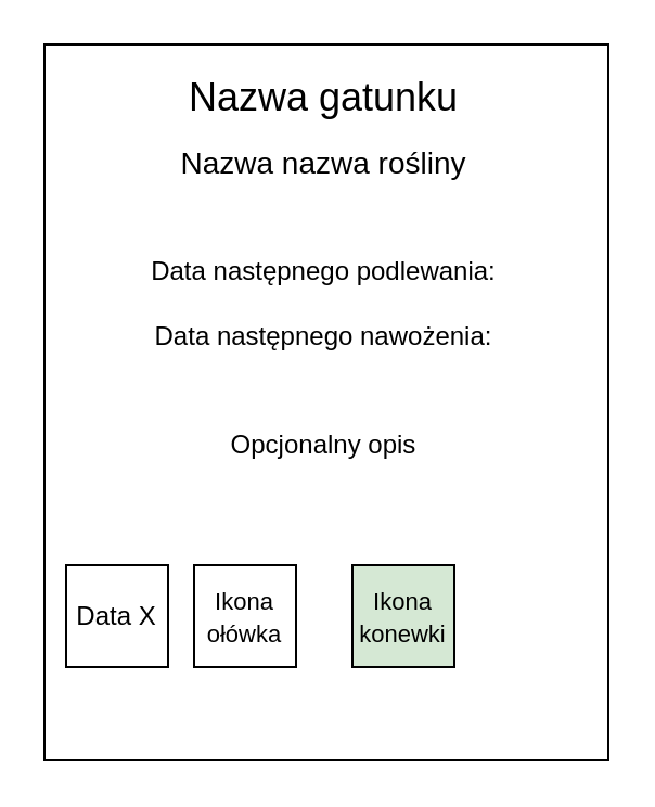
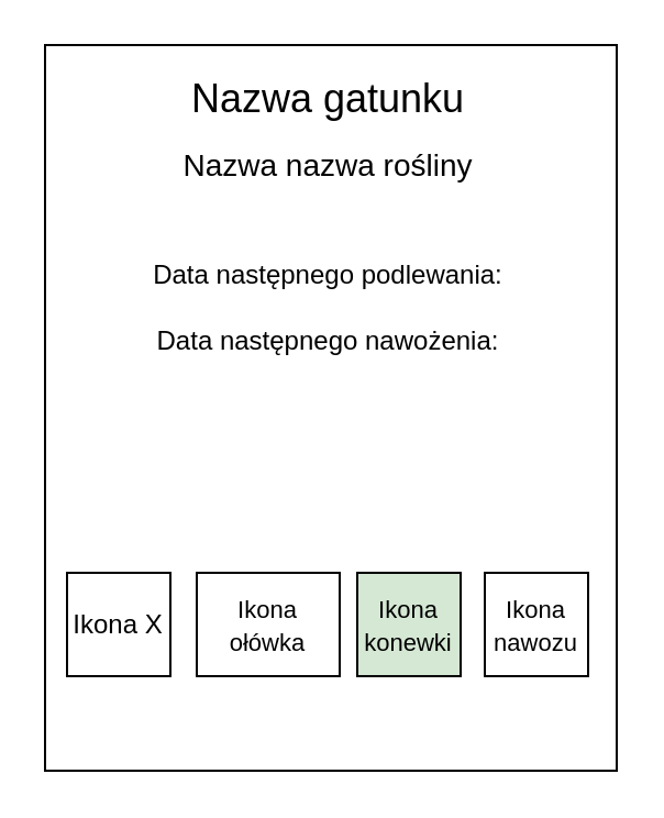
  <mxCell id="0" />
  <mxCell id="1" parent="0" />
  <mxCell id="2" value="" style="rounded=0;whiteSpace=wrap;html=1;" vertex="1" parent="1"><mxGeometry x="20" y="20" width="260" height="330" as="geometry" /></mxCell>
  <mxCell id="3" value="&lt;font style=&quot;font-size: 18px;&quot;&gt;Nazwa gatunku&lt;/font&gt;" style="text;html=1;strokeColor=none;fillColor=none;align=center;verticalAlign=middle;whiteSpace=wrap;rounded=0;" vertex="1" parent="1"><mxGeometry x="64" y="30" width="170" height="30" as="geometry" /></mxCell>
  <mxCell id="4" value="&lt;font style=&quot;font-size: 14px;&quot;&gt;Nazwa nazwa rośliny&lt;/font&gt;" style="text;html=1;strokeColor=none;fillColor=none;align=center;verticalAlign=middle;whiteSpace=wrap;rounded=0;" vertex="1" parent="1"><mxGeometry x="59" y="60" width="180" height="30" as="geometry" /></mxCell>
  <mxCell id="5" value="Data następnego podlewania:" style="text;html=1;strokeColor=none;fillColor=none;align=center;verticalAlign=middle;whiteSpace=wrap;rounded=0;" vertex="1" parent="1"><mxGeometry x="44" y="110" width="210" height="30" as="geometry" /></mxCell>
  <mxCell id="6" value="Data następnego nawożenia:" style="text;html=1;strokeColor=none;fillColor=none;align=center;verticalAlign=middle;whiteSpace=wrap;rounded=0;" vertex="1" parent="1"><mxGeometry x="44" y="140" width="210" height="30" as="geometry" /></mxCell>
- <mxCell id="7" value="Opcjonalny opis" style="text;html=1;strokeColor=none;fillColor=none;align=center;verticalAlign=middle;whiteSpace=wrap;rounded=0;" vertex="1" parent="1"><mxGeometry x="89" y="190" width="120" height="30" as="geometry" /></mxCell>
- <mxCell id="8" value="Data X" style="rounded=0;whiteSpace=wrap;html=1;imageWidth=24;" vertex="1" parent="1"><mxGeometry x="30" y="260" width="47" height="47" as="geometry" /></mxCell>
- <mxCell id="9" value="&lt;font style=&quot;font-size: 11px;&quot;&gt;Ikona ołówka&lt;/font&gt;" style="rounded=0;whiteSpace=wrap;html=1;" vertex="1" parent="1"><mxGeometry x="89" y="260" width="47" height="47" as="geometry" /></mxCell>
+ <mxCell id="8" value="Ikona X" style="rounded=0;whiteSpace=wrap;html=1;imageWidth=24;" vertex="1" parent="1"><mxGeometry x="30" y="260" width="47" height="47" as="geometry" /></mxCell>
+ <mxCell id="9" value="&lt;font style=&quot;font-size: 11px;&quot;&gt;Ikona ołówka&lt;/font&gt;" style="rounded=0;whiteSpace=wrap;html=1;" vertex="1" parent="1"><mxGeometry x="89" y="260" width="65" height="47" as="geometry" /></mxCell>
  <mxCell id="10" value="&lt;font style=&quot;font-size: 11px;&quot;&gt;Ikona konewki&lt;/font&gt;" style="rounded=0;whiteSpace=wrap;html=1;fillColor=#d5e8d4;" vertex="1" parent="1"><mxGeometry x="162" y="260" width="47" height="47" as="geometry" /></mxCell>
+ <mxCell id="11" value="&lt;font style=&quot;font-size: 11px;&quot;&gt;Ikona nawozu&lt;/font&gt;" style="rounded=0;whiteSpace=wrap;html=1;" vertex="1" parent="1"><mxGeometry x="220" y="260" width="47" height="47" as="geometry" /></mxCell>
